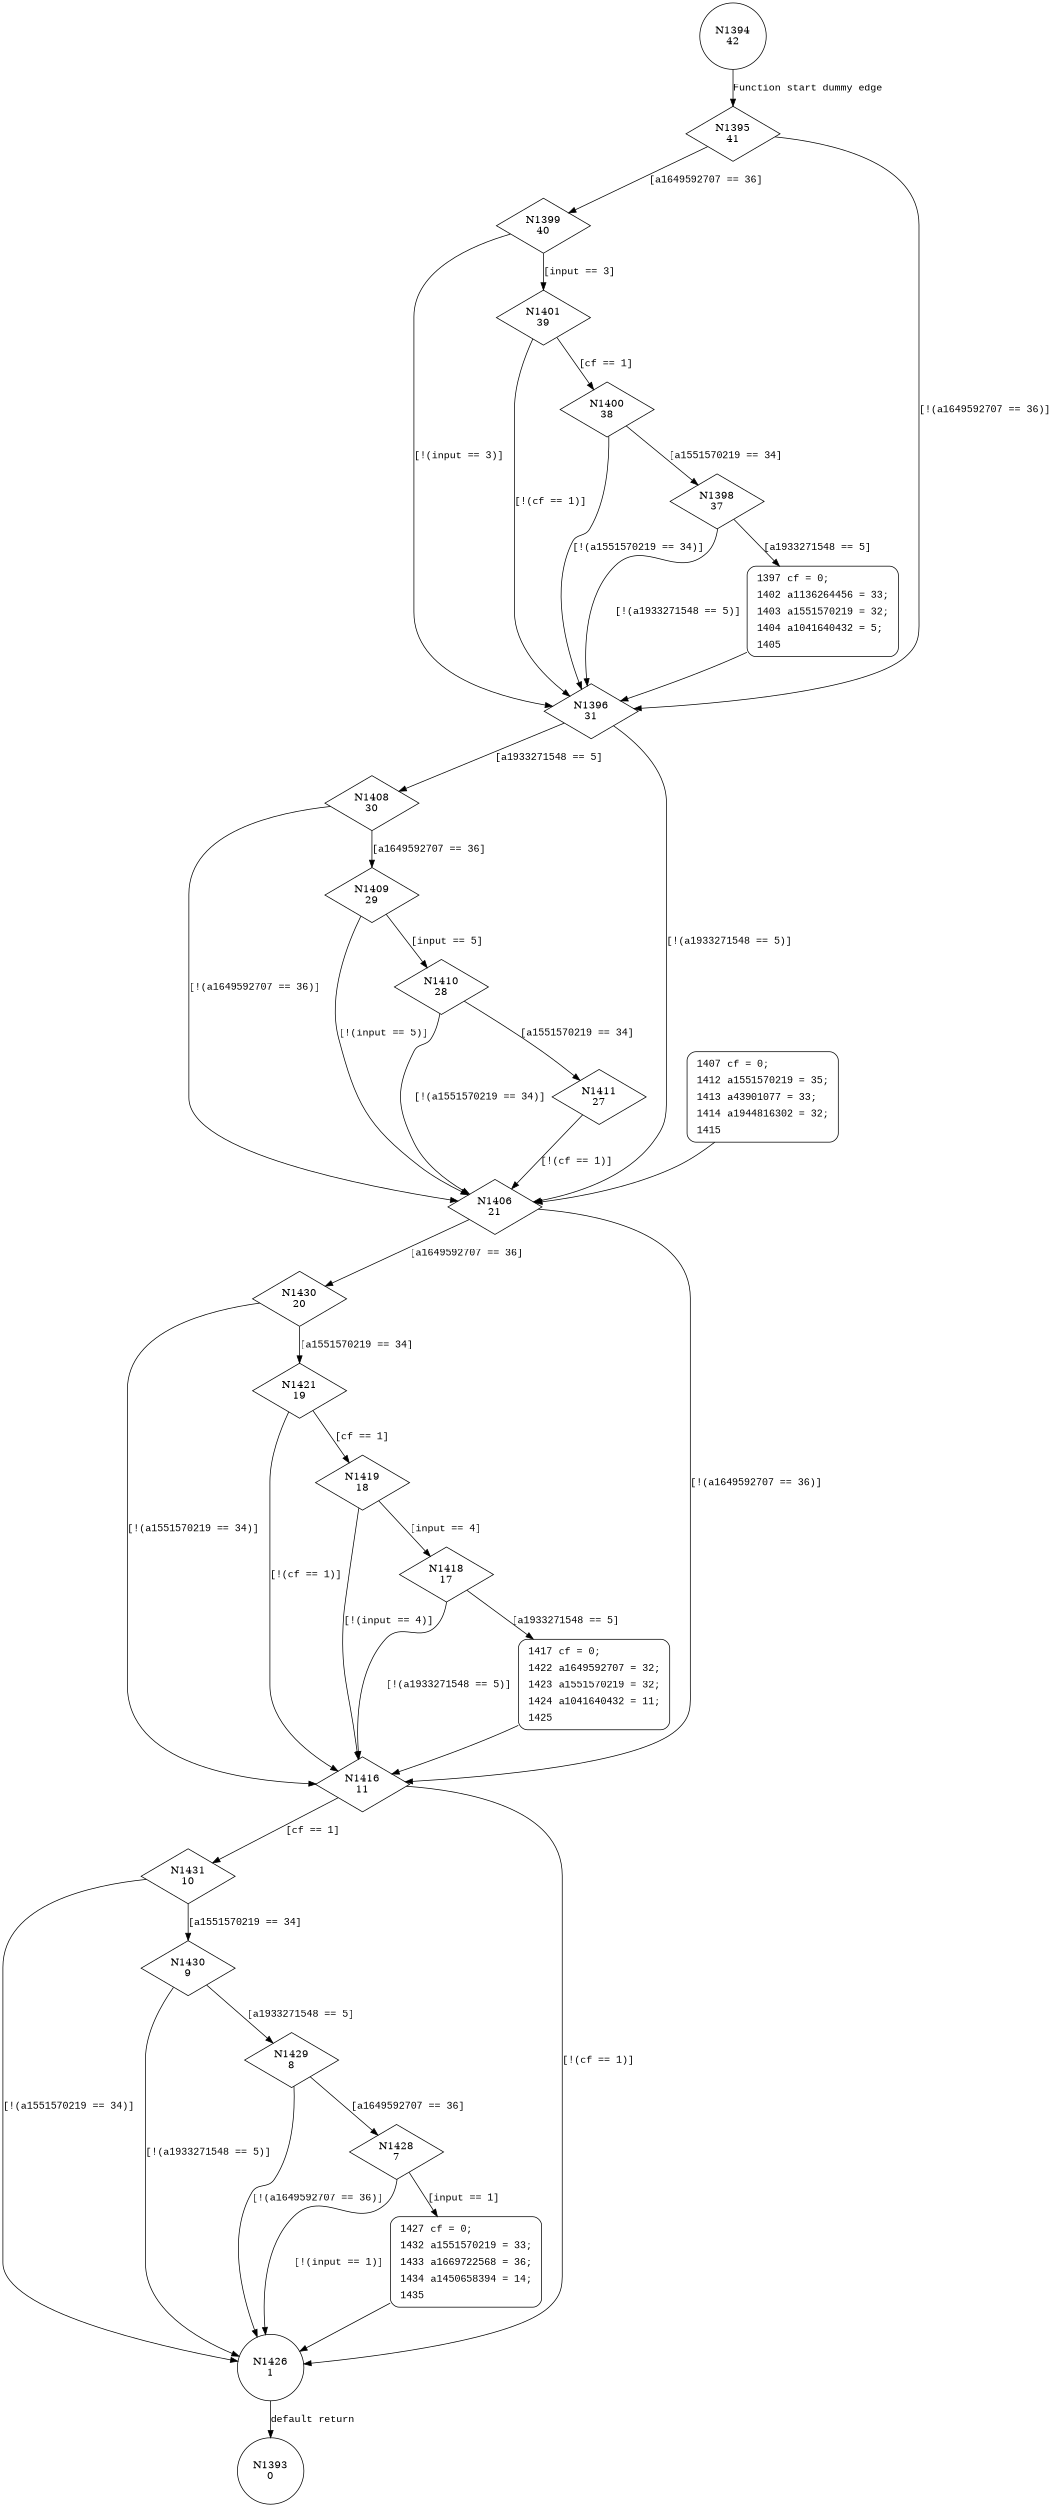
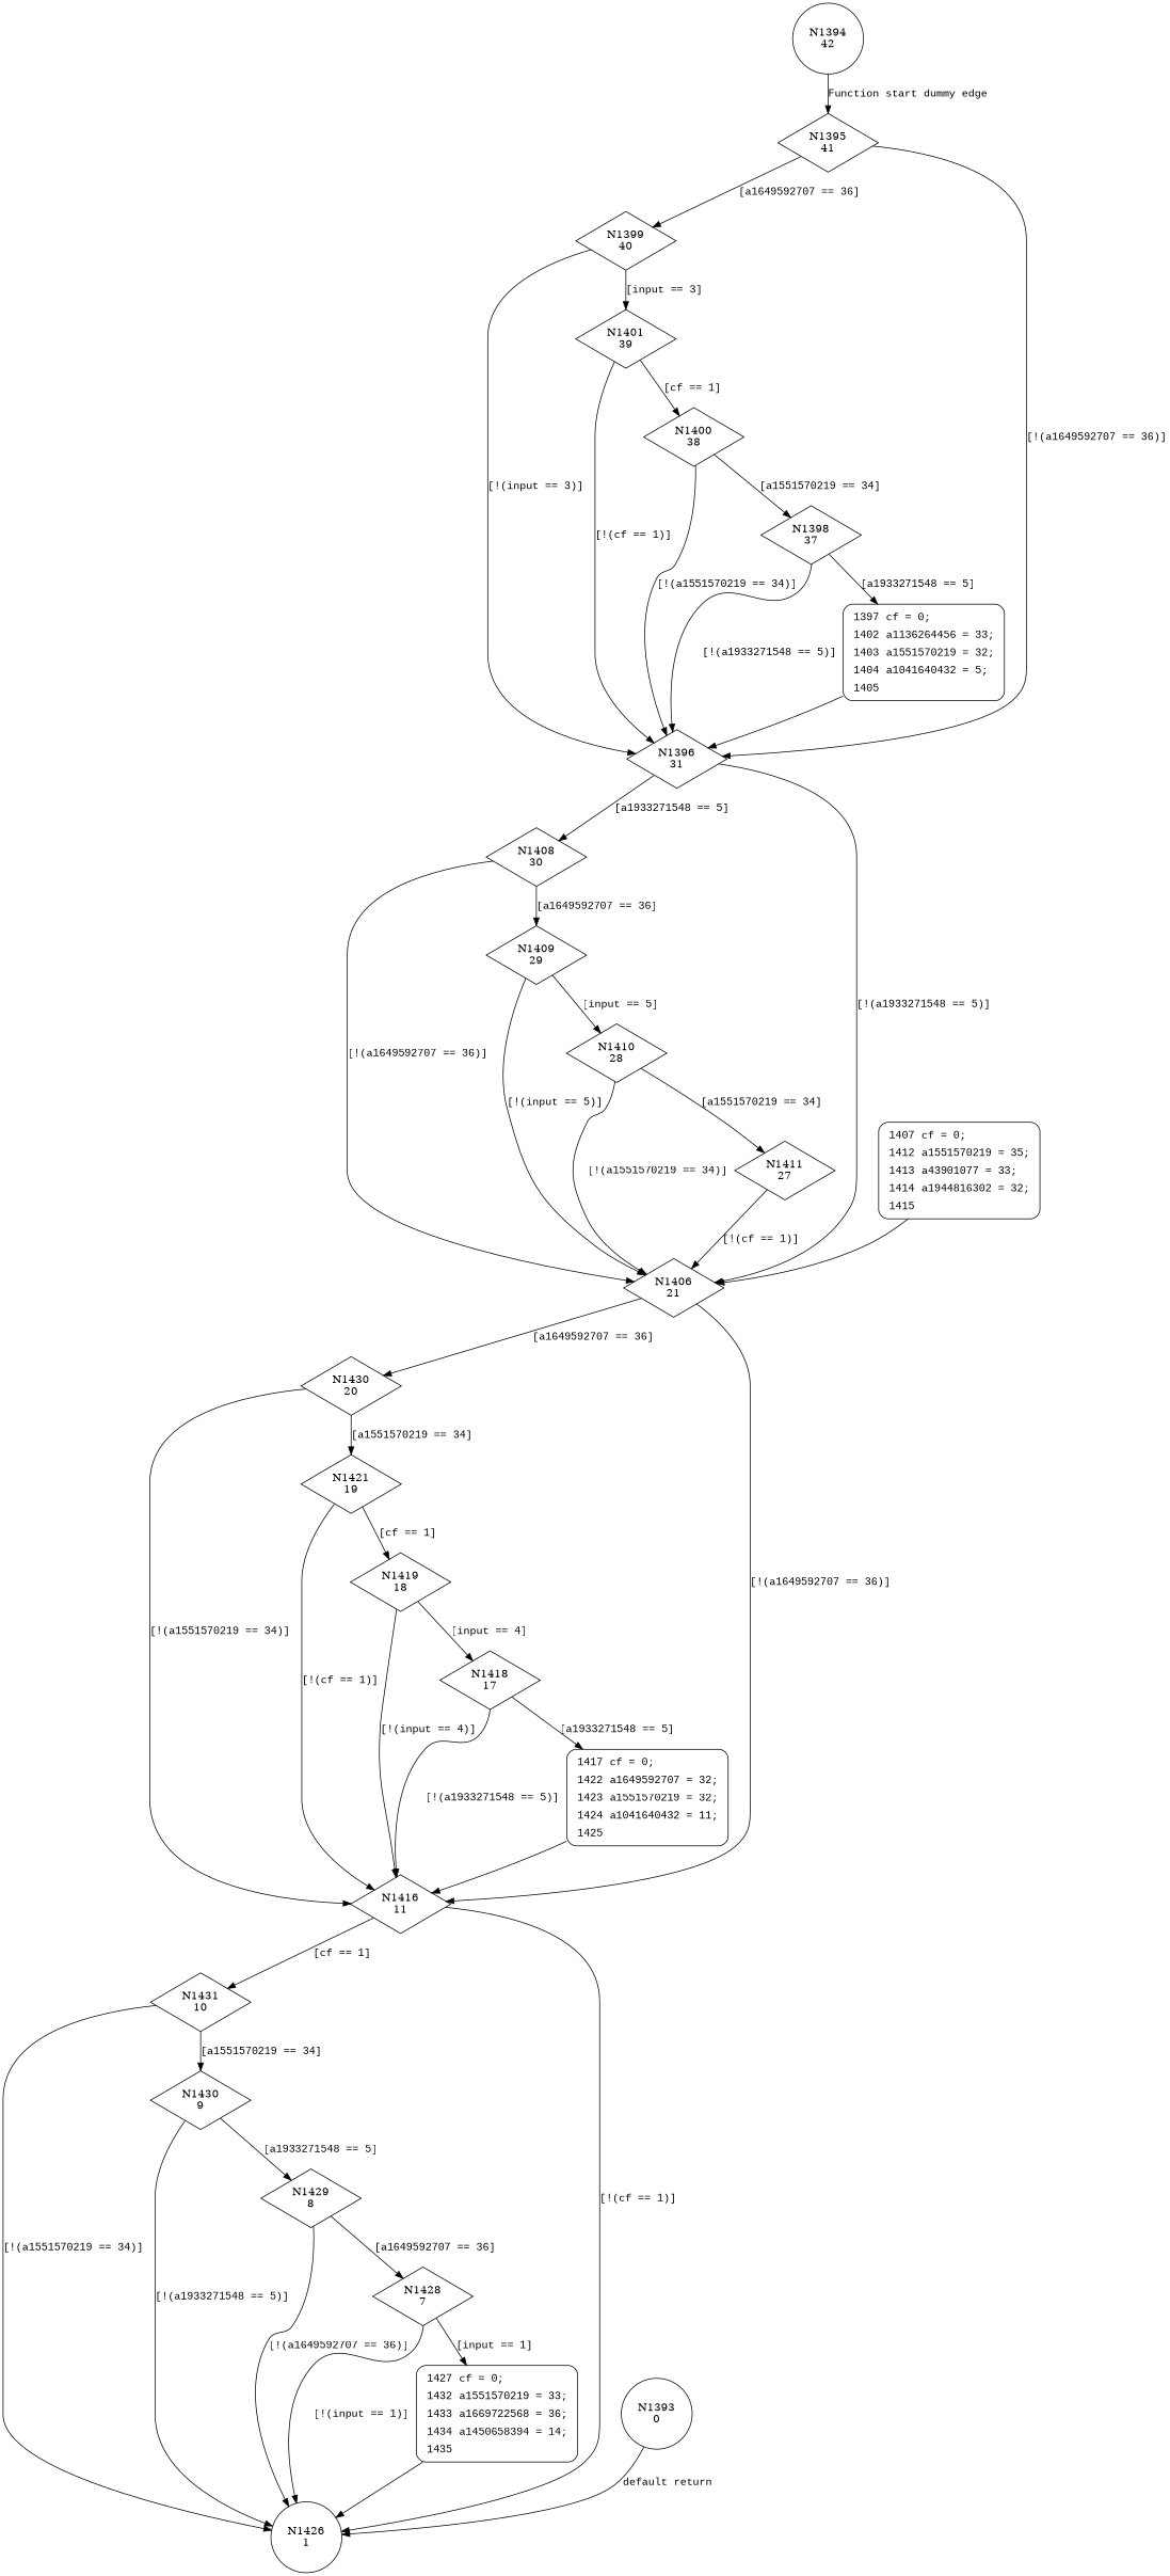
  digraph {
    node [shape=diamond]
    edge [fontname="Courier New"]
    n1 [label="N1394\n42" shape=circle]
    n2 [label="N1395\n41"]
    n3 [label="N1399\n40"]
    n4 [label="N1396\n31"]
    n5 [label="N1401\n39"]
    n6 [label="N1408\n30"]
    n7 [label="N1406\n21"]
    n8 [label="N1400\n38"]
    n9 [label="N1409\n29"]
    n10 [label="N1430\n20"]
    n11 [label="N1416\n11"]
    n12 [label="N1410\n28"]
    n13 [label="N1421\n19"]
    n14 [label="N1431\n10"]
    n15 [label="N1426\n1" shape=circle]
    n16 [label="N1419\n18"]
    n17 [label="N1430\n9"]
    n18 [label="N1393\n0" shape=circle]
    n19 [label="N1429\n8"]
    n20 [label="N1428\n7"]
    n21 [fillcolor=white fontname="Courier New" label=<<table border="0" cellborder="0" cellpadding="3" bgcolor="white"><tr><td align="right">1427</td><td align="left">cf = 0;</td></tr><tr><td align="right">1432</td><td align="left">a1551570219 = 33;</td></tr><tr><td align="right">1433</td><td align="left">a1669722568 = 36;</td></tr><tr><td align="right">1434</td><td align="left">a1450658394 = 14;</td></tr><tr><td align="right">1435</td><td align="left"></td></tr></table>> penwidth=1 shape=Mrecord style="filled,bold"]
    n22 [label="N1418\n17"]
    n23 [fillcolor=white fontname="Courier New" label=<<table border="0" cellborder="0" cellpadding="3" bgcolor="white"><tr><td align="right">1417</td><td align="left">cf = 0;</td></tr><tr><td align="right">1422</td><td align="left">a1649592707 = 32;</td></tr><tr><td align="right">1423</td><td align="left">a1551570219 = 32;</td></tr><tr><td align="right">1424</td><td align="left">a1041640432 = 11;</td></tr><tr><td align="right">1425</td><td align="left"></td></tr></table>> penwidth=1 shape=Mrecord style="filled,bold"]
    n24 [label="N1411\n27"]
    n25 [fillcolor=white fontname="Courier New" label=<<table border="0" cellborder="0" cellpadding="3" bgcolor="white"><tr><td align="right">1407</td><td align="left">cf = 0;</td></tr><tr><td align="right">1412</td><td align="left">a1551570219 = 35;</td></tr><tr><td align="right">1413</td><td align="left">a43901077 = 33;</td></tr><tr><td align="right">1414</td><td align="left">a1944816302 = 32;</td></tr><tr><td align="right">1415</td><td align="left"></td></tr></table>> penwidth=1 shape=Mrecord style="filled,bold"]
    n26 [label="N1398\n37"]
    n27 [fillcolor=white fontname="Courier New" label=<<table border="0" cellborder="0" cellpadding="3" bgcolor="white"><tr><td align="right">1397</td><td align="left">cf = 0;</td></tr><tr><td align="right">1402</td><td align="left">a1136264456 = 33;</td></tr><tr><td align="right">1403</td><td align="left">a1551570219 = 32;</td></tr><tr><td align="right">1404</td><td align="left">a1041640432 = 5;</td></tr><tr><td align="right">1405</td><td align="left"></td></tr></table>> penwidth=1 shape=Mrecord style="filled,bold"]
    n1 -> n2 [label="Function start dummy edge"]
    n2 -> n3 [label="[a1649592707 == 36]"]
    n2 -> n4 [label="[!(a1649592707 == 36)]"]
    n3 -> n4 [label="[!(input == 3)]"]
    n3 -> n5 [label="[input == 3]"]
    n4 -> n6 [label="[a1933271548 == 5]"]
    n4 -> n7 [label="[!(a1933271548 == 5)]"]
    n5 -> n4 [label="[!(cf == 1)]"]
    n5 -> n8 [label="[cf == 1]"]
    n6 -> n7 [label="[!(a1649592707 == 36)]"]
    n6 -> n9 [label="[a1649592707 == 36]"]
    n7 -> n10 [label="[a1649592707 == 36]"]
    n7 -> n11 [label="[!(a1649592707 == 36)]"]
    n8 -> n4 [label="[!(a1551570219 == 34)]"]
    n8 -> n26 [label="[a1551570219 == 34]"]
    n9 -> n7 [label="[!(input == 5)]"]
    n9 -> n12 [label="[input == 5]"]
    n10 -> n11 [label="[!(a1551570219 == 34)]"]
    n10 -> n13 [label="[a1551570219 == 34]"]
    n11 -> n14 [label="[cf == 1]"]
    n11 -> n15 [label="[!(cf == 1)]"]
    n12 -> n7 [label="[!(a1551570219 == 34)]"]
    n12 -> n24 [label="[a1551570219 == 34]"]
    n13 -> n11 [label="[!(cf == 1)]"]
    n13 -> n16 [label="[cf == 1]"]
    n14 -> n15 [label="[!(a1551570219 == 34)]"]
    n14 -> n17 [label="[a1551570219 == 34]"]
-   n15 -> n18 [label="default return"]
+   n18 -> n15 [label="default return"]
    n16 -> n11 [label="[!(input == 4)]"]
    n16 -> n22 [label="[input == 4]"]
    n17 -> n15 [label="[!(a1933271548 == 5)]"]
    n17 -> n19 [label="[a1933271548 == 5]"]
    n19 -> n15 [label="[!(a1649592707 == 36)]"]
    n19 -> n20 [label="[a1649592707 == 36]"]
    n20 -> n15 [label="[!(input == 1)]"]
    n20 -> n21 [label="[input == 1]"]
    n21 -> n15 [fontname=""]
    n22 -> n11 [label="[!(a1933271548 == 5)]"]
    n22 -> n23 [label="[a1933271548 == 5]"]
    n23 -> n11 [fontname=""]
    n24 -> n7 [label="[!(cf == 1)]"]
    n25 -> n7 [fontname=""]
    n26 -> n4 [label="[!(a1933271548 == 5)]"]
    n26 -> n27 [label="[a1933271548 == 5]"]
    n27 -> n4 [fontname=""]
  }
